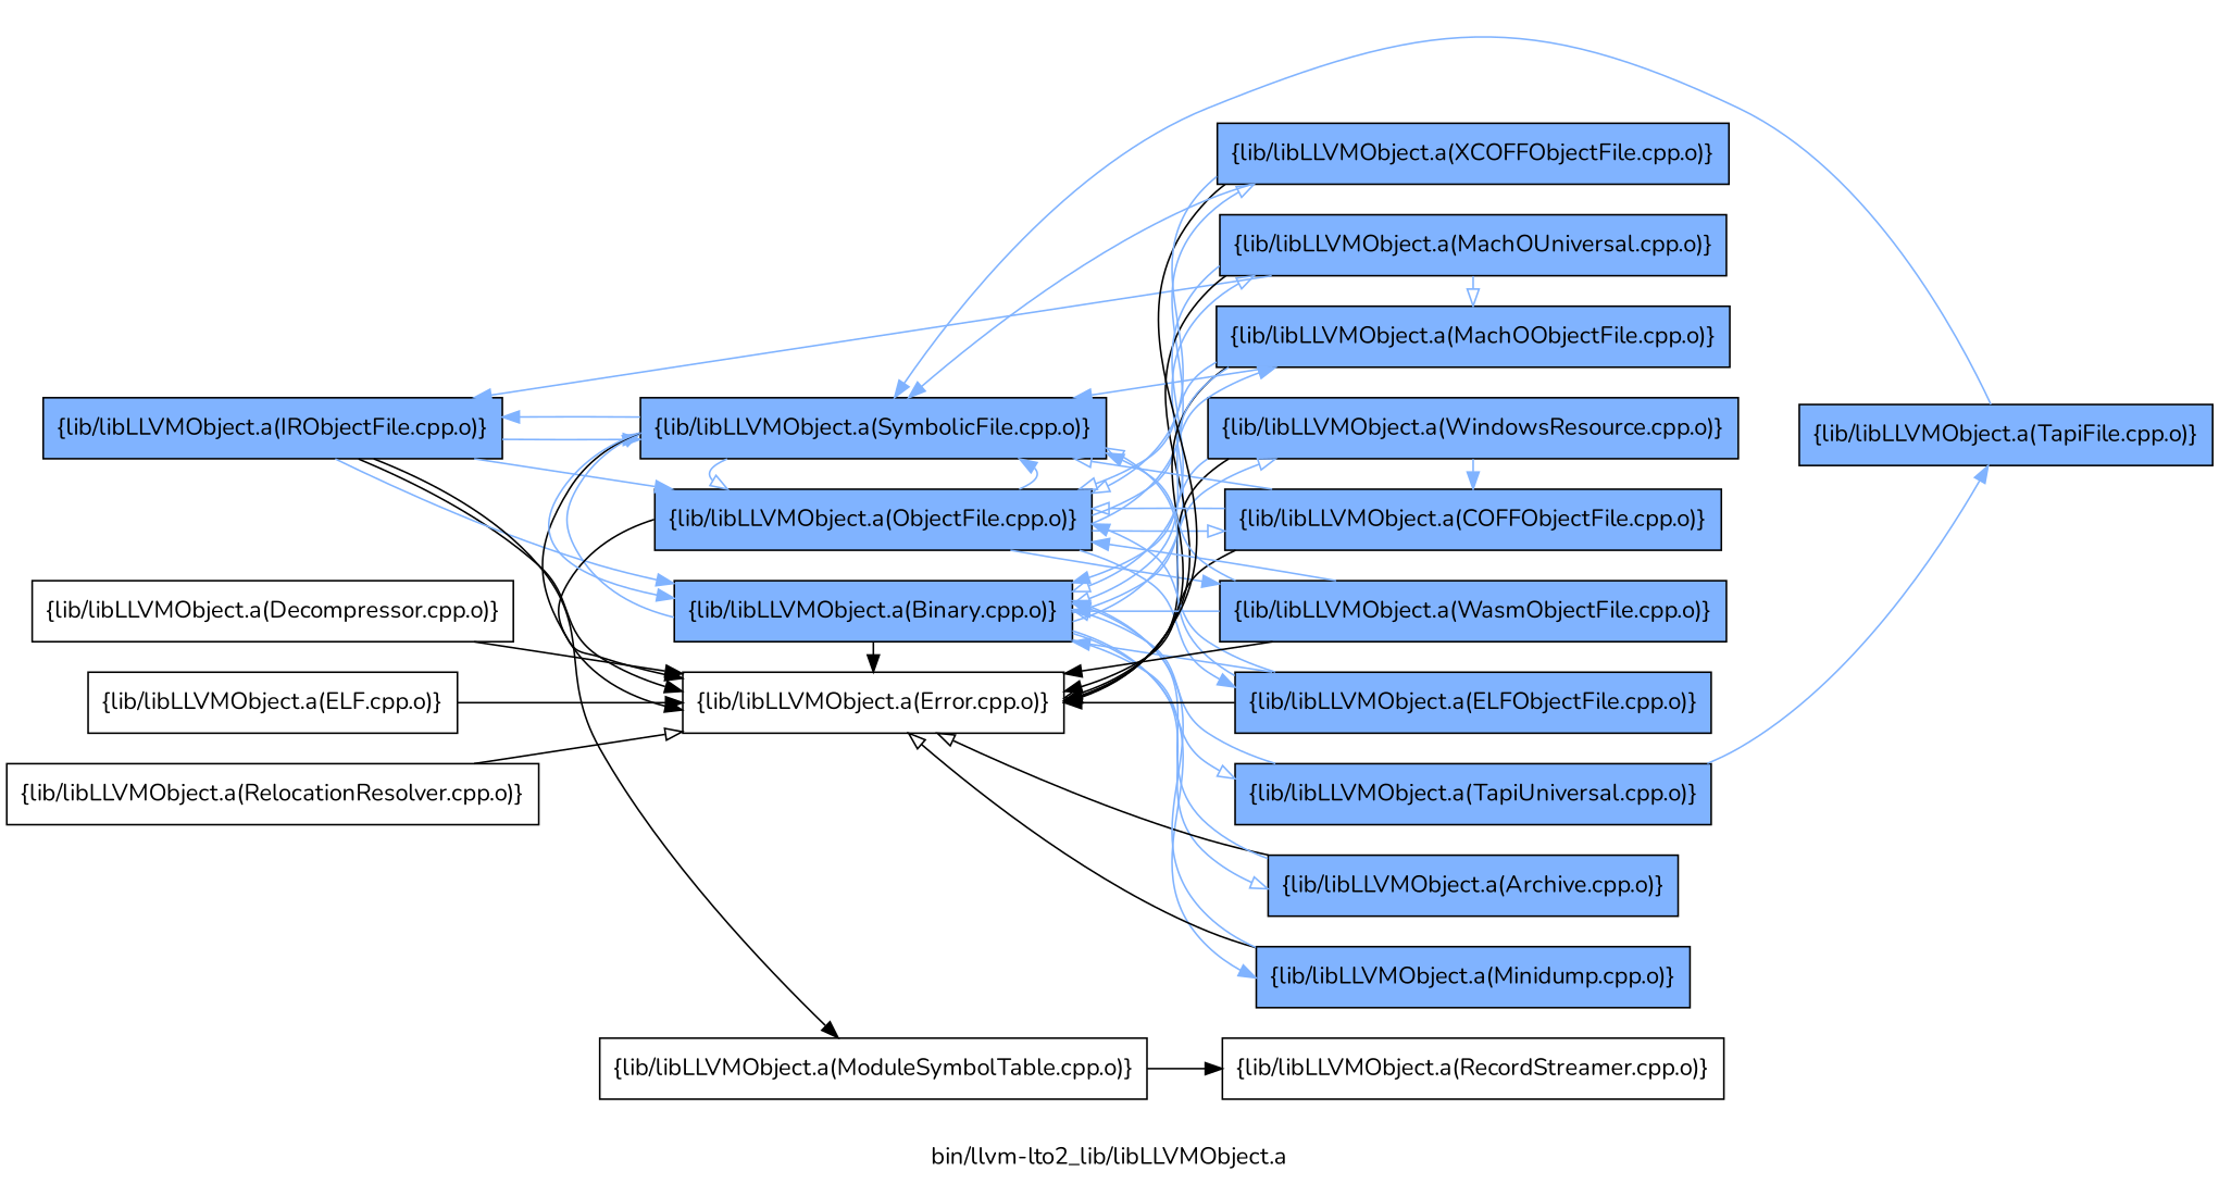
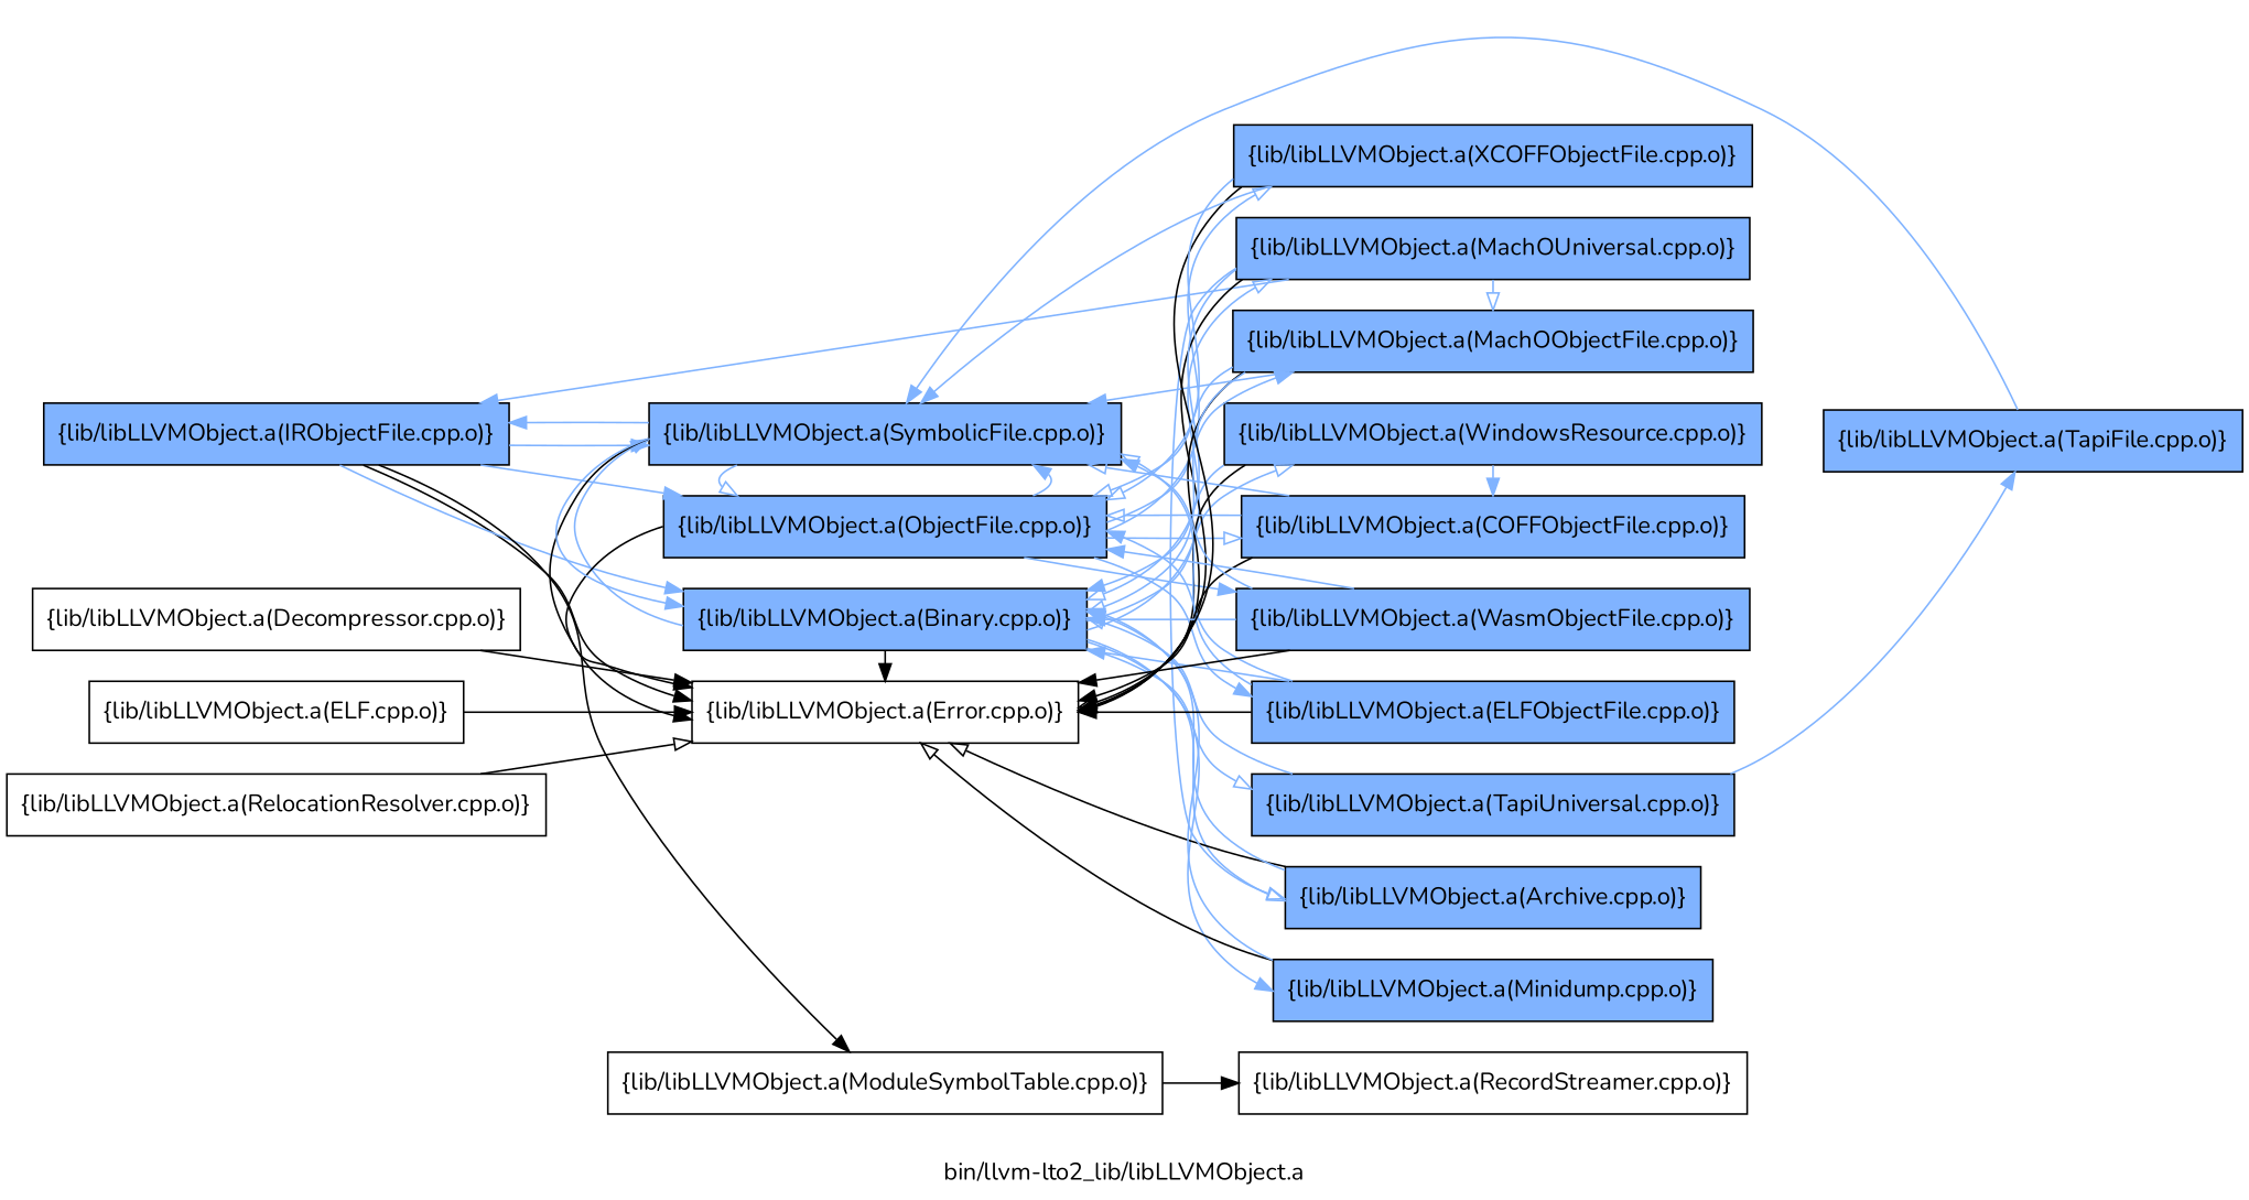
  digraph {
    fontname=Nunito
    label="bin/llvm-lto2_lib/libLLVMObject.a"
    rankdir=LR
    node [fillcolor="0.600000 0.5 1" fontname=Nunito group=1 shape=box style=filled]
    edge [arrowhead=normal fontname=Nunito color="0.600000 0.5 1"]
    n1 [label="{lib/libLLVMObject.a(IRObjectFile.cpp.o)}"]
    n2 [group=0 label="{lib/libLLVMObject.a(Error.cpp.o)}" fillcolor="" style=""]
    n3 [label="{lib/libLLVMObject.a(Binary.cpp.o)}"]
    n4 [group=0 label="{lib/libLLVMObject.a(ModuleSymbolTable.cpp.o)}" fillcolor="" style=""]
    n5 [label="{lib/libLLVMObject.a(ObjectFile.cpp.o)}"]
    n6 [label="{lib/libLLVMObject.a(SymbolicFile.cpp.o)}"]
    n7 [label="{lib/libLLVMObject.a(Archive.cpp.o)}"]
    n8 [label="{lib/libLLVMObject.a(MachOUniversal.cpp.o)}"]
    n9 [label="{lib/libLLVMObject.a(Minidump.cpp.o)}"]
    n10 [label="{lib/libLLVMObject.a(TapiUniversal.cpp.o)}"]
    n11 [label="{lib/libLLVMObject.a(WindowsResource.cpp.o)}"]
    n12 [group=0 label="{lib/libLLVMObject.a(RecordStreamer.cpp.o)}" fillcolor="" style=""]
    n13 [label="{lib/libLLVMObject.a(MachOObjectFile.cpp.o)}"]
    n14 [label="{lib/libLLVMObject.a(ELFObjectFile.cpp.o)}"]
    n15 [label="{lib/libLLVMObject.a(COFFObjectFile.cpp.o)}"]
    n16 [label="{lib/libLLVMObject.a(WasmObjectFile.cpp.o)}"]
    n17 [label="{lib/libLLVMObject.a(XCOFFObjectFile.cpp.o)}"]
    n18 [label="{lib/libLLVMObject.a(TapiFile.cpp.o)}"]
    n19 [group=0 label="{lib/libLLVMObject.a(ELF.cpp.o)}" fillcolor="" style=""]
    n20 [group=0 label="{lib/libLLVMObject.a(RelocationResolver.cpp.o)}" fillcolor="" style=""]
    n21 [group=0 label="{lib/libLLVMObject.a(Decompressor.cpp.o)}" fillcolor="" style=""]
    subgraph sub_1 {
      rank=same
      n1
    }
    subgraph sub_2 {
      rank=same
      n2
      n3
      n4
      n5
      n6
    }
    subgraph sub_3 {
      rank=same
      n7
      n8
      n9
      n10
      n11
      n12
      n13
      n14
      n15
      n16
      n17
    }
    subgraph sub_4 {
      rank=same
      n1
    }
    subgraph sub_5 {
      rank=same
      n2
      n3
      n4
      n5
      n6
    }
    subgraph sub_6 {
      rank=same
      n7
      n8
      n9
      n10
      n11
      n12
      n13
      n14
      n15
      n16
      n17
    }
    n1 -> n2 [color=""]
    n1 -> n3
    n1 -> n4 [color=""]
    n1 -> n5
    n1 -> n6
    n3 -> n2 [color=""]
    n3 -> n6
    n3 -> n7 [arrowhead=onormal]
    n3 -> n8 [arrowhead=onormal]
    n3 -> n9
    n3 -> n10 [arrowhead=onormal]
    n3 -> n11 [arrowhead=onormal]
    n4 -> n12 [color=""]
    n5 -> n2 [color=""]
    n5 -> n6
    n5 -> n13
    n5 -> n14
    n5 -> n15 [arrowhead=onormal]
    n5 -> n16
    n5 -> n17 [arrowhead=onormal]
    n6 -> n1
    n6 -> n2 [color=""]
    n6 -> n3
    n6 -> n5 [arrowhead=onormal]
    n7 -> n2 [arrowhead=onormal color=""]
    n7 -> n3
    n8 -> n1
    n8 -> n2 [color=""]
    n8 -> n3 [arrowhead=onormal]
+   n8 -> n7 [arrowhead=onormal]
    n8 -> n13 [arrowhead=onormal]
    n9 -> n2 [arrowhead=onormal color=""]
    n9 -> n3
    n10 -> n3 [arrowhead=onormal]
    n10 -> n18
    n11 -> n2 [arrowhead=onormal color=""]
    n11 -> n3
    n11 -> n15
    n13 -> n2 [arrowhead=onormal color=""]
    n13 -> n3 [arrowhead=onormal]
    n13 -> n5 [arrowhead=onormal]
    n13 -> n6
    n14 -> n2 [color=""]
    n14 -> n3
    n14 -> n5
    n14 -> n6 [arrowhead=onormal]
    n15 -> n2 [color=""]
    n15 -> n5 [arrowhead=onormal]
    n15 -> n6 [arrowhead=onormal]
    n16 -> n2 [color=""]
    n16 -> n3
    n16 -> n5
    n16 -> n6
    n17 -> n2 [color=""]
    n17 -> n5 [arrowhead=onormal]
    n17 -> n6
    n18 -> n6
    n19 -> n2 [color=""]
    n20 -> n2 [arrowhead=onormal color=""]
    n21 -> n2 [color=""]
  }
